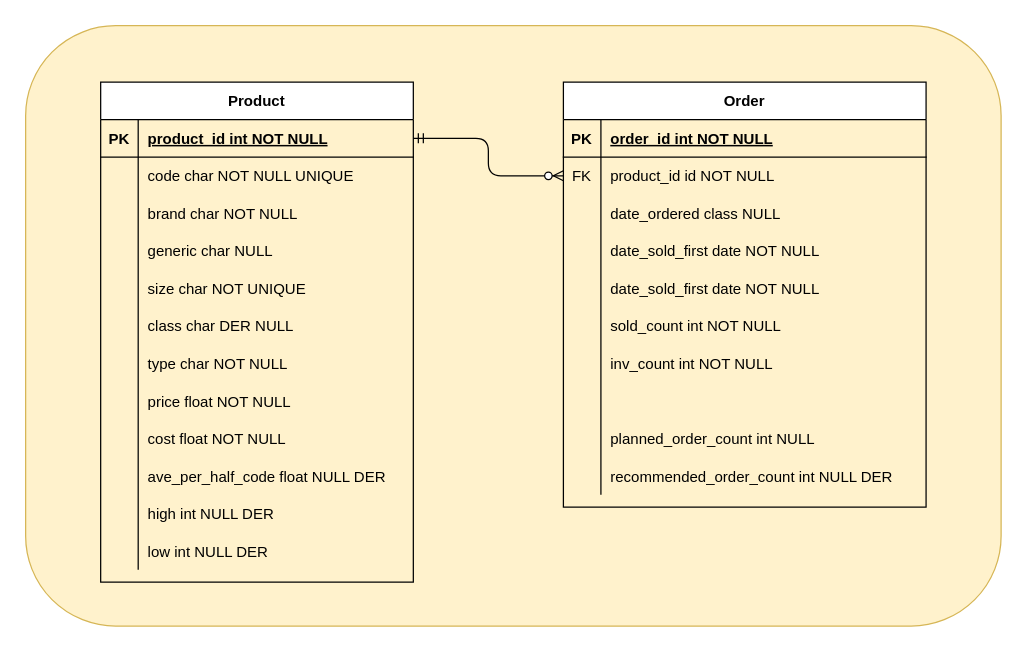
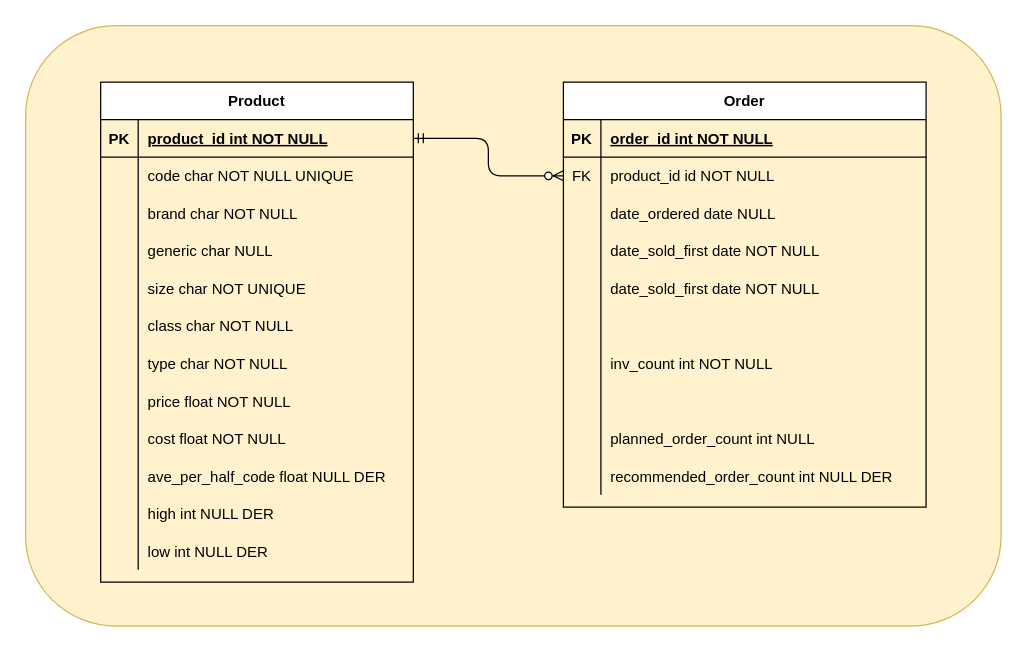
  <mxCell id="0" />
  <mxCell id="1" parent="0" />
  <mxCell id="2" value="" style="rounded=1;whiteSpace=wrap;html=1;fillColor=#fff2cc;strokeColor=#d6b656;" parent="1" vertex="1"><mxGeometry x="20" y="20" width="780" height="480" as="geometry" /></mxCell>
  <mxCell id="3" value="Product" style="shape=table;startSize=30;container=1;collapsible=1;childLayout=tableLayout;fixedRows=1;rowLines=0;fontStyle=1;align=center;resizeLast=1;" vertex="1" parent="1"><mxGeometry x="80" y="65" width="250" height="400" as="geometry" /></mxCell>
  <mxCell id="4" value="" style="shape=partialRectangle;collapsible=0;dropTarget=0;pointerEvents=0;points=[[0,0.5],[1,0.5]];portConstraint=eastwest;top=0;left=0;right=0;bottom=1;fillColor=none;fontStyle=5" vertex="1" parent="3"><mxGeometry y="30" width="250" height="30" as="geometry" /></mxCell>
  <mxCell id="5" value="PK" style="shape=partialRectangle;overflow=hidden;connectable=0;fillColor=none;top=0;left=0;bottom=0;right=0;fontStyle=1" vertex="1" parent="4"><mxGeometry width="30.0" height="30" as="geometry" /></mxCell>
  <mxCell id="6" value="product_id int NOT NULL" style="shape=partialRectangle;overflow=hidden;connectable=0;fillColor=none;top=0;left=0;bottom=0;right=0;align=left;spacingLeft=6;fontStyle=5" vertex="1" parent="4"><mxGeometry x="30.0" width="220" height="30" as="geometry" /></mxCell>
  <mxCell id="7" value="" style="shape=partialRectangle;collapsible=0;dropTarget=0;pointerEvents=0;fillColor=none;points=[[0,0.5],[1,0.5]];portConstraint=eastwest;top=0;left=0;right=0;bottom=0;" vertex="1" parent="3"><mxGeometry y="60" width="250" height="30" as="geometry" /></mxCell>
  <mxCell id="8" value="" style="shape=partialRectangle;overflow=hidden;connectable=0;fillColor=none;top=0;left=0;bottom=0;right=0;" vertex="1" parent="7"><mxGeometry width="30.0" height="30" as="geometry" /></mxCell>
  <mxCell id="9" value="code char NOT NULL UNIQUE" style="shape=partialRectangle;overflow=hidden;connectable=0;fillColor=none;top=0;left=0;bottom=0;right=0;align=left;spacingLeft=6;" vertex="1" parent="7"><mxGeometry x="30.0" width="220" height="30" as="geometry" /></mxCell>
  <mxCell id="10" value="" style="shape=partialRectangle;collapsible=0;dropTarget=0;pointerEvents=0;fillColor=none;points=[[0,0.5],[1,0.5]];portConstraint=eastwest;top=0;left=0;right=0;bottom=0;" vertex="1" parent="3"><mxGeometry y="90" width="250" height="30" as="geometry" /></mxCell>
  <mxCell id="11" value="" style="shape=partialRectangle;overflow=hidden;connectable=0;fillColor=none;top=0;left=0;bottom=0;right=0;" vertex="1" parent="10"><mxGeometry width="30.0" height="30" as="geometry" /></mxCell>
  <mxCell id="12" value="brand char NOT NULL" style="shape=partialRectangle;overflow=hidden;connectable=0;fillColor=none;top=0;left=0;bottom=0;right=0;align=left;spacingLeft=6;" vertex="1" parent="10"><mxGeometry x="30.0" width="220" height="30" as="geometry" /></mxCell>
  <mxCell id="13" value="" style="shape=partialRectangle;collapsible=0;dropTarget=0;pointerEvents=0;fillColor=none;points=[[0,0.5],[1,0.5]];portConstraint=eastwest;top=0;left=0;right=0;bottom=0;" vertex="1" parent="3"><mxGeometry y="120" width="250" height="30" as="geometry" /></mxCell>
  <mxCell id="14" value="" style="shape=partialRectangle;overflow=hidden;connectable=0;fillColor=none;top=0;left=0;bottom=0;right=0;" vertex="1" parent="13"><mxGeometry width="30.0" height="30" as="geometry" /></mxCell>
  <mxCell id="15" value="generic char NULL" style="shape=partialRectangle;overflow=hidden;connectable=0;fillColor=none;top=0;left=0;bottom=0;right=0;align=left;spacingLeft=6;" vertex="1" parent="13"><mxGeometry x="30.0" width="220" height="30" as="geometry" /></mxCell>
  <mxCell id="16" value="" style="shape=partialRectangle;collapsible=0;dropTarget=0;pointerEvents=0;fillColor=none;points=[[0,0.5],[1,0.5]];portConstraint=eastwest;top=0;left=0;right=0;bottom=0;" vertex="1" parent="3"><mxGeometry y="150" width="250" height="30" as="geometry" /></mxCell>
  <mxCell id="17" value="" style="shape=partialRectangle;overflow=hidden;connectable=0;fillColor=none;top=0;left=0;bottom=0;right=0;" vertex="1" parent="16"><mxGeometry width="30.0" height="30" as="geometry" /></mxCell>
  <mxCell id="18" value="size char NOT UNIQUE" style="shape=partialRectangle;overflow=hidden;connectable=0;fillColor=none;top=0;left=0;bottom=0;right=0;align=left;spacingLeft=6;" vertex="1" parent="16"><mxGeometry x="30.0" width="220" height="30" as="geometry" /></mxCell>
  <mxCell id="19" value="" style="shape=partialRectangle;collapsible=0;dropTarget=0;pointerEvents=0;fillColor=none;points=[[0,0.5],[1,0.5]];portConstraint=eastwest;top=0;left=0;right=0;bottom=0;" vertex="1" parent="3"><mxGeometry y="180" width="250" height="30" as="geometry" /></mxCell>
  <mxCell id="20" value="" style="shape=partialRectangle;overflow=hidden;connectable=0;fillColor=none;top=0;left=0;bottom=0;right=0;" vertex="1" parent="19"><mxGeometry width="30.0" height="30" as="geometry" /></mxCell>
- <mxCell id="21" value="class char DER NULL" style="shape=partialRectangle;overflow=hidden;connectable=0;fillColor=none;top=0;left=0;bottom=0;right=0;align=left;spacingLeft=6;" vertex="1" parent="19"><mxGeometry x="30.0" width="220" height="30" as="geometry" /></mxCell>
+ <mxCell id="21" value="class char NOT NULL" style="shape=partialRectangle;overflow=hidden;connectable=0;fillColor=none;top=0;left=0;bottom=0;right=0;align=left;spacingLeft=6;" vertex="1" parent="19"><mxGeometry x="30.0" width="220" height="30" as="geometry" /></mxCell>
  <mxCell id="22" value="" style="shape=partialRectangle;collapsible=0;dropTarget=0;pointerEvents=0;fillColor=none;points=[[0,0.5],[1,0.5]];portConstraint=eastwest;top=0;left=0;right=0;bottom=0;" vertex="1" parent="3"><mxGeometry y="210" width="250" height="30" as="geometry" /></mxCell>
  <mxCell id="23" value="" style="shape=partialRectangle;overflow=hidden;connectable=0;fillColor=none;top=0;left=0;bottom=0;right=0;" vertex="1" parent="22"><mxGeometry width="30.0" height="30" as="geometry" /></mxCell>
  <mxCell id="24" value="type char NOT NULL" style="shape=partialRectangle;overflow=hidden;connectable=0;fillColor=none;top=0;left=0;bottom=0;right=0;align=left;spacingLeft=6;" vertex="1" parent="22"><mxGeometry x="30.0" width="220" height="30" as="geometry" /></mxCell>
  <mxCell id="25" value="" style="shape=partialRectangle;collapsible=0;dropTarget=0;pointerEvents=0;fillColor=none;points=[[0,0.5],[1,0.5]];portConstraint=eastwest;top=0;left=0;right=0;bottom=0;" vertex="1" parent="3"><mxGeometry y="240" width="250" height="30" as="geometry" /></mxCell>
  <mxCell id="26" value="" style="shape=partialRectangle;overflow=hidden;connectable=0;fillColor=none;top=0;left=0;bottom=0;right=0;" vertex="1" parent="25"><mxGeometry width="30.0" height="30" as="geometry" /></mxCell>
  <mxCell id="27" value="price float NOT NULL" style="shape=partialRectangle;overflow=hidden;connectable=0;fillColor=none;top=0;left=0;bottom=0;right=0;align=left;spacingLeft=6;" vertex="1" parent="25"><mxGeometry x="30.0" width="220" height="30" as="geometry" /></mxCell>
  <mxCell id="28" value="" style="shape=partialRectangle;collapsible=0;dropTarget=0;pointerEvents=0;fillColor=none;points=[[0,0.5],[1,0.5]];portConstraint=eastwest;top=0;left=0;right=0;bottom=0;" vertex="1" parent="3"><mxGeometry y="270" width="250" height="30" as="geometry" /></mxCell>
  <mxCell id="29" value="" style="shape=partialRectangle;overflow=hidden;connectable=0;fillColor=none;top=0;left=0;bottom=0;right=0;" vertex="1" parent="28"><mxGeometry width="30.0" height="30" as="geometry" /></mxCell>
  <mxCell id="30" value="cost float NOT NULL" style="shape=partialRectangle;overflow=hidden;connectable=0;fillColor=none;top=0;left=0;bottom=0;right=0;align=left;spacingLeft=6;" vertex="1" parent="28"><mxGeometry x="30.0" width="220" height="30" as="geometry" /></mxCell>
  <mxCell id="31" value="" style="shape=partialRectangle;collapsible=0;dropTarget=0;pointerEvents=0;fillColor=none;points=[[0,0.5],[1,0.5]];portConstraint=eastwest;top=0;left=0;right=0;bottom=0;" vertex="1" parent="3"><mxGeometry y="300" width="250" height="30" as="geometry" /></mxCell>
  <mxCell id="32" value="" style="shape=partialRectangle;overflow=hidden;connectable=0;fillColor=none;top=0;left=0;bottom=0;right=0;" vertex="1" parent="31"><mxGeometry width="30.0" height="30" as="geometry" /></mxCell>
  <mxCell id="33" value="ave_per_half_code float NULL DER" style="shape=partialRectangle;overflow=hidden;connectable=0;fillColor=none;top=0;left=0;bottom=0;right=0;align=left;spacingLeft=6;" vertex="1" parent="31"><mxGeometry x="30.0" width="220" height="30" as="geometry" /></mxCell>
  <mxCell id="34" value="" style="shape=partialRectangle;collapsible=0;dropTarget=0;pointerEvents=0;fillColor=none;points=[[0,0.5],[1,0.5]];portConstraint=eastwest;top=0;left=0;right=0;bottom=0;" vertex="1" parent="3"><mxGeometry y="330" width="250" height="30" as="geometry" /></mxCell>
  <mxCell id="35" value="" style="shape=partialRectangle;overflow=hidden;connectable=0;fillColor=none;top=0;left=0;bottom=0;right=0;" vertex="1" parent="34"><mxGeometry width="30.0" height="30" as="geometry" /></mxCell>
  <mxCell id="36" value="high int NULL DER" style="shape=partialRectangle;overflow=hidden;connectable=0;fillColor=none;top=0;left=0;bottom=0;right=0;align=left;spacingLeft=6;" vertex="1" parent="34"><mxGeometry x="30.0" width="220" height="30" as="geometry" /></mxCell>
  <mxCell id="37" value="" style="shape=partialRectangle;collapsible=0;dropTarget=0;pointerEvents=0;fillColor=none;points=[[0,0.5],[1,0.5]];portConstraint=eastwest;top=0;left=0;right=0;bottom=0;" vertex="1" parent="3"><mxGeometry y="360" width="250" height="30" as="geometry" /></mxCell>
  <mxCell id="38" value="" style="shape=partialRectangle;overflow=hidden;connectable=0;fillColor=none;top=0;left=0;bottom=0;right=0;" vertex="1" parent="37"><mxGeometry width="30.0" height="30" as="geometry" /></mxCell>
  <mxCell id="39" value="low int NULL DER" style="shape=partialRectangle;overflow=hidden;connectable=0;fillColor=none;top=0;left=0;bottom=0;right=0;align=left;spacingLeft=6;" vertex="1" parent="37"><mxGeometry x="30.0" width="220" height="30" as="geometry" /></mxCell>
  <mxCell id="40" value="Order" style="shape=table;startSize=30;container=1;collapsible=1;childLayout=tableLayout;fixedRows=1;rowLines=0;fontStyle=1;align=center;resizeLast=1;" vertex="1" parent="1"><mxGeometry x="450" y="65" width="290" height="340" as="geometry" /></mxCell>
  <mxCell id="41" value="" style="shape=partialRectangle;collapsible=0;dropTarget=0;pointerEvents=0;points=[[0,0.5],[1,0.5]];portConstraint=eastwest;top=0;left=0;right=0;bottom=1;fillColor=none;fontStyle=5" vertex="1" parent="40"><mxGeometry y="30" width="290" height="30" as="geometry" /></mxCell>
  <mxCell id="42" value="PK" style="shape=partialRectangle;overflow=hidden;connectable=0;fillColor=none;top=0;left=0;bottom=0;right=0;fontStyle=1" vertex="1" parent="41"><mxGeometry width="30.0" height="30" as="geometry" /></mxCell>
  <mxCell id="43" value="order_id int NOT NULL" style="shape=partialRectangle;overflow=hidden;connectable=0;fillColor=none;top=0;left=0;bottom=0;right=0;align=left;spacingLeft=6;fontStyle=5" vertex="1" parent="41"><mxGeometry x="30.0" width="260" height="30" as="geometry" /></mxCell>
  <mxCell id="44" value="" style="shape=partialRectangle;collapsible=0;dropTarget=0;pointerEvents=0;fillColor=none;points=[[0,0.5],[1,0.5]];portConstraint=eastwest;top=0;left=0;right=0;bottom=0;" vertex="1" parent="40"><mxGeometry y="60" width="290" height="30" as="geometry" /></mxCell>
  <mxCell id="45" value="FK" style="shape=partialRectangle;overflow=hidden;connectable=0;fillColor=none;top=0;left=0;bottom=0;right=0;" vertex="1" parent="44"><mxGeometry width="30.0" height="30" as="geometry" /></mxCell>
  <mxCell id="46" value="product_id id NOT NULL" style="shape=partialRectangle;overflow=hidden;connectable=0;fillColor=none;top=0;left=0;bottom=0;right=0;align=left;spacingLeft=6;" vertex="1" parent="44"><mxGeometry x="30.0" width="260" height="30" as="geometry" /></mxCell>
  <mxCell id="47" value="" style="shape=partialRectangle;collapsible=0;dropTarget=0;pointerEvents=0;fillColor=none;points=[[0,0.5],[1,0.5]];portConstraint=eastwest;top=0;left=0;right=0;bottom=0;" vertex="1" parent="40"><mxGeometry y="90" width="290" height="30" as="geometry" /></mxCell>
  <mxCell id="48" value="" style="shape=partialRectangle;overflow=hidden;connectable=0;fillColor=none;top=0;left=0;bottom=0;right=0;" vertex="1" parent="47"><mxGeometry width="30.0" height="30" as="geometry" /></mxCell>
- <mxCell id="49" value="date_ordered class NULL" style="shape=partialRectangle;overflow=hidden;connectable=0;fillColor=none;top=0;left=0;bottom=0;right=0;align=left;spacingLeft=6;" vertex="1" parent="47"><mxGeometry x="30.0" width="260" height="30" as="geometry" /></mxCell>
+ <mxCell id="49" value="date_ordered date NULL" style="shape=partialRectangle;overflow=hidden;connectable=0;fillColor=none;top=0;left=0;bottom=0;right=0;align=left;spacingLeft=6;" vertex="1" parent="47"><mxGeometry x="30.0" width="260" height="30" as="geometry" /></mxCell>
  <mxCell id="50" value="" style="shape=partialRectangle;collapsible=0;dropTarget=0;pointerEvents=0;fillColor=none;points=[[0,0.5],[1,0.5]];portConstraint=eastwest;top=0;left=0;right=0;bottom=0;" vertex="1" parent="40"><mxGeometry y="120" width="290" height="30" as="geometry" /></mxCell>
  <mxCell id="51" value="" style="shape=partialRectangle;overflow=hidden;connectable=0;fillColor=none;top=0;left=0;bottom=0;right=0;" vertex="1" parent="50"><mxGeometry width="30.0" height="30" as="geometry" /></mxCell>
  <mxCell id="52" value="date_sold_first date NOT NULL" style="shape=partialRectangle;overflow=hidden;connectable=0;fillColor=none;top=0;left=0;bottom=0;right=0;align=left;spacingLeft=6;" vertex="1" parent="50"><mxGeometry x="30.0" width="260" height="30" as="geometry" /></mxCell>
  <mxCell id="53" value="" style="shape=partialRectangle;collapsible=0;dropTarget=0;pointerEvents=0;fillColor=none;points=[[0,0.5],[1,0.5]];portConstraint=eastwest;top=0;left=0;right=0;bottom=0;" vertex="1" parent="40"><mxGeometry y="150" width="290" height="30" as="geometry" /></mxCell>
  <mxCell id="54" value="" style="shape=partialRectangle;overflow=hidden;connectable=0;fillColor=none;top=0;left=0;bottom=0;right=0;" vertex="1" parent="53"><mxGeometry width="30.0" height="30" as="geometry" /></mxCell>
  <mxCell id="55" value="date_sold_first date NOT NULL" style="shape=partialRectangle;overflow=hidden;connectable=0;fillColor=none;top=0;left=0;bottom=0;right=0;align=left;spacingLeft=6;" vertex="1" parent="53"><mxGeometry x="30.0" width="260" height="30" as="geometry" /></mxCell>
  <mxCell id="56" value="" style="shape=partialRectangle;collapsible=0;dropTarget=0;pointerEvents=0;fillColor=none;points=[[0,0.5],[1,0.5]];portConstraint=eastwest;top=0;left=0;right=0;bottom=0;" vertex="1" parent="40"><mxGeometry y="180" width="290" height="30" as="geometry" /></mxCell>
  <mxCell id="57" value="" style="shape=partialRectangle;overflow=hidden;connectable=0;fillColor=none;top=0;left=0;bottom=0;right=0;" vertex="1" parent="56"><mxGeometry width="30.0" height="30" as="geometry" /></mxCell>
- <mxCell id="58" value="sold_count int NOT NULL" style="shape=partialRectangle;overflow=hidden;connectable=0;fillColor=none;top=0;left=0;bottom=0;right=0;align=left;spacingLeft=6;" vertex="1" parent="56"><mxGeometry x="30.0" width="260" height="30" as="geometry" /></mxCell>
  <mxCell id="59" value="" style="shape=partialRectangle;collapsible=0;dropTarget=0;pointerEvents=0;fillColor=none;points=[[0,0.5],[1,0.5]];portConstraint=eastwest;top=0;left=0;right=0;bottom=0;" vertex="1" parent="40"><mxGeometry y="210" width="290" height="30" as="geometry" /></mxCell>
  <mxCell id="60" value="" style="shape=partialRectangle;overflow=hidden;connectable=0;fillColor=none;top=0;left=0;bottom=0;right=0;" vertex="1" parent="59"><mxGeometry width="30.0" height="30" as="geometry" /></mxCell>
  <mxCell id="61" value="inv_count int NOT NULL" style="shape=partialRectangle;overflow=hidden;connectable=0;fillColor=none;top=0;left=0;bottom=0;right=0;align=left;spacingLeft=6;" vertex="1" parent="59"><mxGeometry x="30.0" width="260" height="30" as="geometry" /></mxCell>
  <mxCell id="62" value="" style="shape=partialRectangle;collapsible=0;dropTarget=0;pointerEvents=0;fillColor=none;points=[[0,0.5],[1,0.5]];portConstraint=eastwest;top=0;left=0;right=0;bottom=0;" vertex="1" parent="40"><mxGeometry y="240" width="290" height="30" as="geometry" /></mxCell>
  <mxCell id="63" value="" style="shape=partialRectangle;overflow=hidden;connectable=0;fillColor=none;top=0;left=0;bottom=0;right=0;" vertex="1" parent="62"><mxGeometry width="30.0" height="30" as="geometry" /></mxCell>
  <mxCell id="64" value="" style="shape=partialRectangle;collapsible=0;dropTarget=0;pointerEvents=0;fillColor=none;points=[[0,0.5],[1,0.5]];portConstraint=eastwest;top=0;left=0;right=0;bottom=0;" vertex="1" parent="40"><mxGeometry y="270" width="290" height="30" as="geometry" /></mxCell>
  <mxCell id="65" value="" style="shape=partialRectangle;overflow=hidden;connectable=0;fillColor=none;top=0;left=0;bottom=0;right=0;" vertex="1" parent="64"><mxGeometry width="30.0" height="30" as="geometry" /></mxCell>
  <mxCell id="66" value="planned_order_count int NULL" style="shape=partialRectangle;overflow=hidden;connectable=0;fillColor=none;top=0;left=0;bottom=0;right=0;align=left;spacingLeft=6;" vertex="1" parent="64"><mxGeometry x="30.0" width="260" height="30" as="geometry" /></mxCell>
  <mxCell id="67" value="" style="shape=partialRectangle;collapsible=0;dropTarget=0;pointerEvents=0;fillColor=none;points=[[0,0.5],[1,0.5]];portConstraint=eastwest;top=0;left=0;right=0;bottom=0;" vertex="1" parent="40"><mxGeometry y="300" width="290" height="30" as="geometry" /></mxCell>
  <mxCell id="68" value="" style="shape=partialRectangle;overflow=hidden;connectable=0;fillColor=none;top=0;left=0;bottom=0;right=0;" vertex="1" parent="67"><mxGeometry width="30.0" height="30" as="geometry" /></mxCell>
  <mxCell id="69" value="recommended_order_count int NULL DER" style="shape=partialRectangle;overflow=hidden;connectable=0;fillColor=none;top=0;left=0;bottom=0;right=0;align=left;spacingLeft=6;" vertex="1" parent="67"><mxGeometry x="30.0" width="260" height="30" as="geometry" /></mxCell>
  <mxCell id="70" value="" style="endArrow=ERzeroToMany;html=1;entryX=0;entryY=0.5;entryDx=0;entryDy=0;exitX=1;exitY=0.5;exitDx=0;exitDy=0;startArrow=ERmandOne;startFill=0;endFill=1;edgeStyle=orthogonalEdgeStyle;" edge="1" parent="1" source="4" target="44"><mxGeometry width="50" height="50" relative="1" as="geometry"><mxPoint x="310" y="315" as="sourcePoint" /><mxPoint x="360" y="265" as="targetPoint" /></mxGeometry></mxCell>
